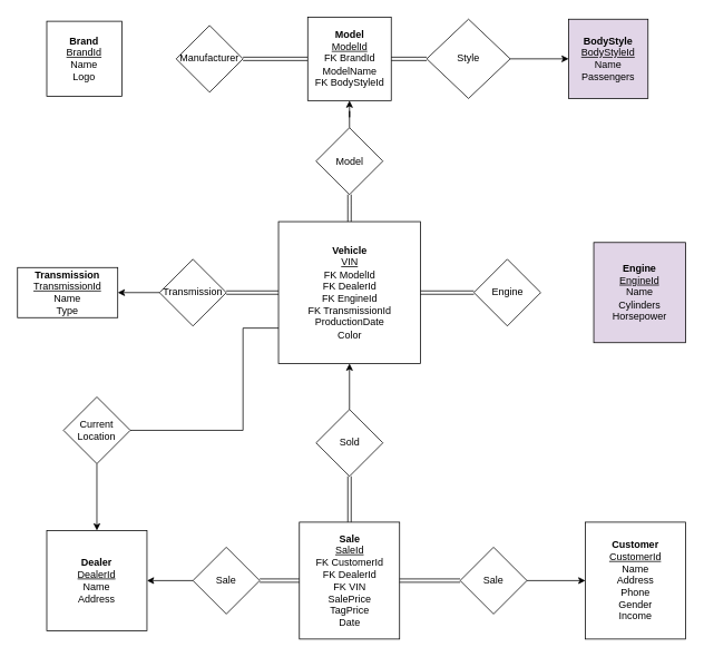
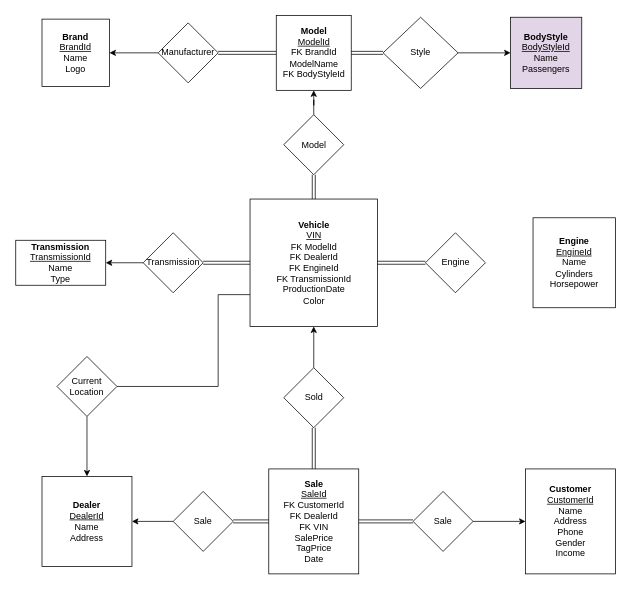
  <mxCell id="0" />
  <mxCell id="1" parent="0" />
  <mxCell id="2" value="&lt;div&gt;&lt;b&gt;Brand&lt;/b&gt;&lt;/div&gt;&lt;div&gt;&lt;u&gt;BrandId&lt;/u&gt;&lt;/div&gt;&lt;div&gt;Name&lt;/div&gt;&lt;div&gt;Logo&lt;/div&gt;" style="whiteSpace=wrap;html=1;aspect=fixed;" vertex="1" parent="1"><mxGeometry x="55" y="25" width="90" height="90" as="geometry" /></mxCell>
  <mxCell id="3" value="" style="edgeStyle=orthogonalEdgeStyle;rounded=0;orthogonalLoop=1;jettySize=auto;html=1;endArrow=none;endFill=0;strokeColor=#000000;shape=link;" edge="1" parent="1" source="5" target="15"><mxGeometry relative="1" as="geometry" /></mxCell>
  <mxCell id="4" value="" style="edgeStyle=orthogonalEdgeStyle;rounded=0;orthogonalLoop=1;jettySize=auto;html=1;endArrow=none;endFill=0;strokeColor=#000000;startArrow=classic;startFill=1;" edge="1" parent="1" source="5" target="20"><mxGeometry relative="1" as="geometry" /></mxCell>
  <mxCell id="5" value="&lt;div&gt;&lt;b&gt;Model&lt;/b&gt;&lt;/div&gt;&lt;div&gt;&lt;u&gt;ModelId&lt;/u&gt;&lt;/div&gt;&lt;div&gt;FK BrandId&lt;/div&gt;&lt;div&gt;ModelName&lt;/div&gt;&lt;div&gt;FK BodyStyleId&lt;br&gt;&lt;/div&gt;" style="whiteSpace=wrap;html=1;aspect=fixed;" vertex="1" parent="1"><mxGeometry x="367.5" y="20" width="100" height="100" as="geometry" /></mxCell>
  <mxCell id="6" value="&lt;div&gt;&lt;b&gt;BodyStyle&lt;/b&gt;&lt;/div&gt;&lt;div&gt;&lt;u&gt;BodyStyleId&lt;/u&gt;&lt;/div&gt;&lt;div&gt;Name&lt;/div&gt;&lt;div&gt;Passengers&lt;br&gt;&lt;/div&gt;" style="whiteSpace=wrap;html=1;aspect=fixed;fillColor=#e1d5e7;" vertex="1" parent="1"><mxGeometry x="680" y="22.5" width="95" height="95" as="geometry" /></mxCell>
  <mxCell id="7" value="&lt;div&gt;&lt;b&gt;Vehicle&lt;/b&gt;&lt;/div&gt;&lt;div&gt;&lt;u&gt;VIN&lt;/u&gt;&lt;/div&gt;&lt;div&gt;FK ModelId&lt;/div&gt;&lt;div&gt;FK DealerId&lt;/div&gt;&lt;div&gt;FK EngineId&lt;/div&gt;&lt;div&gt;FK TransmissionId&lt;/div&gt;&lt;div&gt;ProductionDate&lt;/div&gt;&lt;div&gt;Color&lt;br&gt;&lt;/div&gt;" style="whiteSpace=wrap;html=1;aspect=fixed;" vertex="1" parent="1"><mxGeometry x="332.5" y="265" width="170" height="170" as="geometry" /></mxCell>
- <mxCell id="8" value="&lt;div&gt;&lt;b&gt;Engine&lt;/b&gt;&lt;/div&gt;&lt;div&gt;&lt;u&gt;EngineId&lt;/u&gt;&lt;/div&gt;&lt;div&gt;Name&lt;/div&gt;&lt;div&gt;Cylinders&lt;/div&gt;&lt;div&gt;Horsepower&lt;/div&gt;" style="rounded=0;whiteSpace=wrap;html=1;fillColor=#e1d5e7;" vertex="1" parent="1"><mxGeometry x="710" y="290" width="110" height="120" as="geometry" /></mxCell>
+ <mxCell id="8" value="&lt;div&gt;&lt;b&gt;Engine&lt;/b&gt;&lt;/div&gt;&lt;div&gt;&lt;u&gt;EngineId&lt;/u&gt;&lt;/div&gt;&lt;div&gt;Name&lt;/div&gt;&lt;div&gt;Cylinders&lt;/div&gt;&lt;div&gt;Horsepower&lt;/div&gt;" style="rounded=0;whiteSpace=wrap;html=1;" vertex="1" parent="1"><mxGeometry x="710" y="290" width="110" height="120" as="geometry" /></mxCell>
  <mxCell id="9" value="&lt;div&gt;&lt;b&gt;Transmission&lt;/b&gt;&lt;/div&gt;&lt;div&gt;&lt;u&gt;TransmissionId&lt;/u&gt;&lt;/div&gt;&lt;div&gt;Name&lt;br&gt;&lt;/div&gt;&lt;div&gt;Type&lt;br&gt;&lt;/div&gt;" style="rounded=0;whiteSpace=wrap;html=1;" vertex="1" parent="1"><mxGeometry x="20" y="320" width="120" height="60" as="geometry" /></mxCell>
  <mxCell id="10" value="&lt;div&gt;&lt;b&gt;Dealer&lt;/b&gt;&lt;/div&gt;&lt;div&gt;&lt;u&gt;DealerId&lt;/u&gt;&lt;/div&gt;&lt;div&gt;Name&lt;/div&gt;&lt;div&gt;Address&lt;br&gt;&lt;/div&gt;" style="rounded=0;whiteSpace=wrap;html=1;" vertex="1" parent="1"><mxGeometry x="55" y="635" width="120" height="120" as="geometry" /></mxCell>
  <mxCell id="11" value="" style="edgeStyle=orthogonalEdgeStyle;rounded=0;orthogonalLoop=1;jettySize=auto;html=1;startArrow=none;startFill=0;endArrow=classic;endFill=1;strokeColor=#000000;shape=link;" edge="1" parent="1" source="12" target="27"><mxGeometry relative="1" as="geometry" /></mxCell>
  <mxCell id="12" value="&lt;div&gt;&lt;b&gt;Sale&lt;/b&gt;&lt;/div&gt;&lt;div&gt;&lt;u&gt;SaleId&lt;/u&gt;&lt;/div&gt;&lt;div&gt;FK CustomerId&lt;/div&gt;&lt;div&gt;FK DealerId&lt;/div&gt;&lt;div&gt;FK VIN&lt;/div&gt;&lt;div&gt;SalePrice&lt;/div&gt;&lt;div&gt;TagPrice&lt;/div&gt;&lt;div&gt;Date&lt;/div&gt;" style="rounded=0;whiteSpace=wrap;html=1;" vertex="1" parent="1"><mxGeometry x="357.5" y="625" width="120" height="140" as="geometry" /></mxCell>
  <mxCell id="13" value="&lt;div&gt;&lt;b&gt;Customer&lt;/b&gt;&lt;/div&gt;&lt;div&gt;&lt;u&gt;CustomerId&lt;/u&gt;&lt;/div&gt;&lt;div&gt;Name&lt;/div&gt;&lt;div&gt;Address&lt;/div&gt;&lt;div&gt;Phone&lt;/div&gt;&lt;div&gt;Gender&lt;/div&gt;&lt;div&gt;Income&lt;br&gt;&lt;/div&gt;" style="rounded=0;whiteSpace=wrap;html=1;" vertex="1" parent="1"><mxGeometry x="700" y="625" width="120" height="140" as="geometry" /></mxCell>
+ <mxCell id="14" value="" style="edgeStyle=orthogonalEdgeStyle;rounded=0;orthogonalLoop=1;jettySize=auto;html=1;endArrow=classic;endFill=1;" edge="1" parent="1" source="15" target="2"><mxGeometry relative="1" as="geometry" /></mxCell>
  <mxCell id="15" value="Manufacturer" style="rhombus;whiteSpace=wrap;html=1;" vertex="1" parent="1"><mxGeometry x="210" y="30" width="80" height="80" as="geometry" /></mxCell>
  <mxCell id="16" value="" style="edgeStyle=orthogonalEdgeStyle;rounded=0;orthogonalLoop=1;jettySize=auto;html=1;endArrow=classic;endFill=1;strokeColor=#000000;" edge="1" parent="1" source="18" target="6"><mxGeometry relative="1" as="geometry" /></mxCell>
  <mxCell id="17" value="" style="edgeStyle=orthogonalEdgeStyle;shape=link;rounded=0;orthogonalLoop=1;jettySize=auto;html=1;startArrow=classic;startFill=1;endArrow=none;endFill=0;strokeColor=#000000;" edge="1" parent="1" source="18" target="5"><mxGeometry relative="1" as="geometry" /></mxCell>
  <mxCell id="18" value="Style" style="rhombus;whiteSpace=wrap;html=1;" vertex="1" parent="1"><mxGeometry x="510" y="22.5" width="100" height="95" as="geometry" /></mxCell>
  <mxCell id="19" value="" style="edgeStyle=orthogonalEdgeStyle;rounded=0;orthogonalLoop=1;jettySize=auto;html=1;endArrow=none;endFill=0;strokeColor=#000000;shape=link;" edge="1" parent="1" source="20" target="7"><mxGeometry relative="1" as="geometry" /></mxCell>
  <mxCell id="20" value="Model" style="rhombus;whiteSpace=wrap;html=1;" vertex="1" parent="1"><mxGeometry x="377.5" y="152.5" width="80" height="80" as="geometry" /></mxCell>
  <mxCell id="21" value="" style="edgeStyle=orthogonalEdgeStyle;shape=link;rounded=0;orthogonalLoop=1;jettySize=auto;html=1;startArrow=classic;startFill=1;endArrow=none;endFill=0;strokeColor=#000000;" edge="1" parent="1" source="23" target="7"><mxGeometry relative="1" as="geometry" /></mxCell>
  <mxCell id="22" value="" style="edgeStyle=orthogonalEdgeStyle;rounded=0;orthogonalLoop=1;jettySize=auto;html=1;startArrow=none;startFill=0;endArrow=classic;endFill=1;strokeColor=#000000;" edge="1" parent="1" source="23" target="9"><mxGeometry relative="1" as="geometry" /></mxCell>
  <mxCell id="23" value="Transmission" style="rhombus;whiteSpace=wrap;html=1;" vertex="1" parent="1"><mxGeometry x="190" y="310" width="80" height="80" as="geometry" /></mxCell>
  <mxCell id="24" value="" style="edgeStyle=orthogonalEdgeStyle;shape=link;rounded=0;orthogonalLoop=1;jettySize=auto;html=1;startArrow=classic;startFill=1;endArrow=none;endFill=0;strokeColor=#000000;" edge="1" parent="1" source="25" target="7"><mxGeometry relative="1" as="geometry" /></mxCell>
  <mxCell id="25" value="Engine" style="rhombus;whiteSpace=wrap;html=1;" vertex="1" parent="1"><mxGeometry x="566.5" y="310" width="80" height="80" as="geometry" /></mxCell>
  <mxCell id="26" value="" style="edgeStyle=orthogonalEdgeStyle;rounded=0;orthogonalLoop=1;jettySize=auto;html=1;startArrow=none;startFill=0;endArrow=classic;endFill=1;strokeColor=#000000;" edge="1" parent="1" source="27" target="7"><mxGeometry relative="1" as="geometry" /></mxCell>
  <mxCell id="27" value="Sold" style="rhombus;whiteSpace=wrap;html=1;" vertex="1" parent="1"><mxGeometry x="377.5" y="490" width="80" height="80" as="geometry" /></mxCell>
  <mxCell id="28" value="" style="edgeStyle=orthogonalEdgeStyle;rounded=0;orthogonalLoop=1;jettySize=auto;html=1;startArrow=none;startFill=0;endArrow=classic;endFill=1;strokeColor=#000000;shape=link;" edge="1" parent="1" source="30" target="12"><mxGeometry relative="1" as="geometry" /></mxCell>
  <mxCell id="29" value="" style="edgeStyle=orthogonalEdgeStyle;rounded=0;orthogonalLoop=1;jettySize=auto;html=1;startArrow=none;startFill=0;endArrow=classic;endFill=1;strokeColor=#000000;" edge="1" parent="1" source="30" target="10"><mxGeometry relative="1" as="geometry" /></mxCell>
  <mxCell id="30" value="Sale" style="rhombus;whiteSpace=wrap;html=1;" vertex="1" parent="1"><mxGeometry x="230" y="655" width="80" height="80" as="geometry" /></mxCell>
  <mxCell id="31" style="edgeStyle=orthogonalEdgeStyle;rounded=0;orthogonalLoop=1;jettySize=auto;html=1;exitX=1;exitY=0.5;exitDx=0;exitDy=0;entryX=0;entryY=0.75;entryDx=0;entryDy=0;startArrow=none;startFill=0;endArrow=none;endFill=0;strokeColor=#000000;" edge="1" parent="1" source="33" target="7"><mxGeometry relative="1" as="geometry"><Array as="points"><mxPoint x="290" y="515" /><mxPoint x="290" y="393" /></Array></mxGeometry></mxCell>
  <mxCell id="32" value="" style="edgeStyle=orthogonalEdgeStyle;rounded=0;orthogonalLoop=1;jettySize=auto;html=1;startArrow=none;startFill=0;endArrow=classic;endFill=1;strokeColor=#000000;" edge="1" parent="1" source="33" target="10"><mxGeometry relative="1" as="geometry" /></mxCell>
  <mxCell id="33" value="&lt;div&gt;Current&lt;/div&gt;&lt;div&gt;Location&lt;br&gt;&lt;/div&gt;" style="rhombus;whiteSpace=wrap;html=1;" vertex="1" parent="1"><mxGeometry x="75" y="475" width="80" height="80" as="geometry" /></mxCell>
  <mxCell id="34" value="" style="edgeStyle=orthogonalEdgeStyle;rounded=0;orthogonalLoop=1;jettySize=auto;html=1;startArrow=none;startFill=0;endArrow=classic;endFill=1;strokeColor=#000000;" edge="1" parent="1" source="36" target="13"><mxGeometry relative="1" as="geometry" /></mxCell>
  <mxCell id="35" value="" style="edgeStyle=orthogonalEdgeStyle;rounded=0;orthogonalLoop=1;jettySize=auto;html=1;startArrow=none;startFill=0;endArrow=classic;endFill=1;strokeColor=#000000;shape=link;" edge="1" parent="1" source="36" target="12"><mxGeometry relative="1" as="geometry" /></mxCell>
  <mxCell id="36" value="&lt;div&gt;Sale&lt;/div&gt;" style="rhombus;whiteSpace=wrap;html=1;" vertex="1" parent="1"><mxGeometry x="550" y="655" width="80" height="80" as="geometry" /></mxCell>
